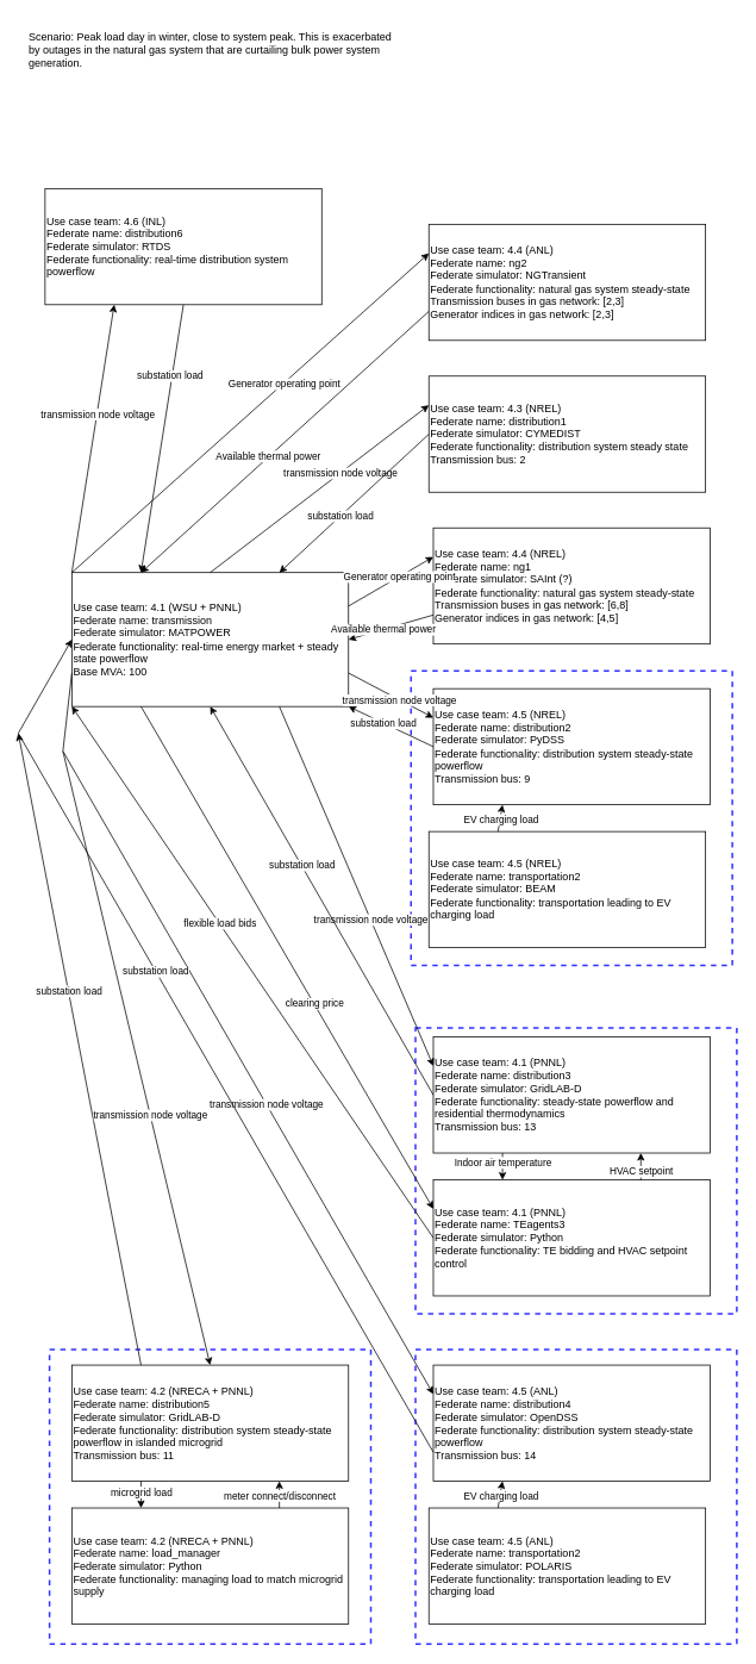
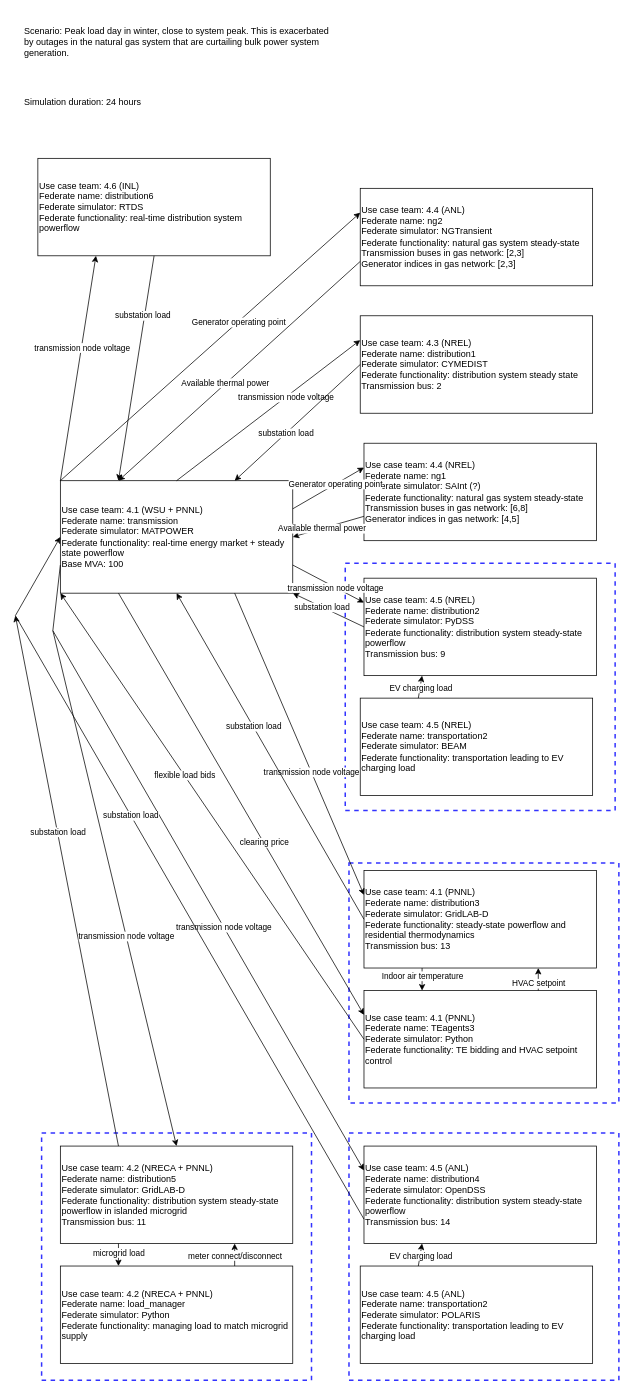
  <mxCell id="0" />
  <mxCell id="1" parent="0" />
  <mxCell id="2" value="" style="rounded=0;whiteSpace=wrap;html=1;dashed=1;fillColor=none;strokeColor=#3333FF;strokeWidth=2;" parent="1" vertex="1"><mxGeometry x="465" y="1510" width="360" height="330" as="geometry" /></mxCell>
  <mxCell id="3" value="" style="rounded=0;whiteSpace=wrap;html=1;dashed=1;fillColor=none;strokeColor=#3333FF;strokeWidth=2;" parent="1" vertex="1"><mxGeometry x="55" y="1510" width="360" height="330" as="geometry" /></mxCell>
  <mxCell id="4" value="" style="rounded=0;whiteSpace=wrap;html=1;dashed=1;fillColor=none;strokeColor=#3333FF;strokeWidth=2;" parent="1" vertex="1"><mxGeometry x="465" y="1150" width="360" height="320" as="geometry" /></mxCell>
  <mxCell id="5" value="" style="rounded=0;whiteSpace=wrap;html=1;dashed=1;fillColor=none;strokeColor=#3333FF;strokeWidth=2;" parent="1" vertex="1"><mxGeometry x="460" y="750" width="360" height="330" as="geometry" /></mxCell>
  <mxCell id="6" value="Use case team: 4.1 (WSU + PNNL)&lt;br&gt;Federate name: transmission&lt;br&gt;Federate simulator: MATPOWER&lt;br&gt;Federate functionality: real-time energy market + steady state powerflow&lt;br&gt;Base MVA: 100" style="rounded=0;whiteSpace=wrap;html=1;align=left;" parent="1" vertex="1"><mxGeometry x="80" y="640" width="310" height="150" as="geometry" /></mxCell>
  <mxCell id="7" value="Use case team: 4.3 (NREL)&lt;br&gt;Federate name: distribution1&lt;br&gt;Federate simulator: CYMEDIST&lt;br&gt;Federate functionality: distribution system steady state&lt;br&gt;Transmission bus: 2" style="rounded=0;whiteSpace=wrap;html=1;align=left;" parent="1" vertex="1"><mxGeometry x="480" y="420" width="310" height="130" as="geometry" /></mxCell>
  <mxCell id="8" value="Use case team: 4.4 (NREL)&lt;br&gt;Federate name: ng1&lt;br&gt;Federate simulator: SAInt (?)&lt;br&gt;Federate functionality: natural gas system steady-state&lt;br&gt;Transmission buses in gas network: [6,8]&lt;br&gt;Generator indices in gas network: [4,5]" style="rounded=0;whiteSpace=wrap;html=1;align=left;" parent="1" vertex="1"><mxGeometry x="485" y="590" width="310" height="130" as="geometry" /></mxCell>
  <mxCell id="9" value="Use case team: 4.5 (NREL)&lt;br&gt;Federate name: distribution2&lt;br&gt;Federate simulator: PyDSS&lt;br&gt;Federate functionality: distribution system steady-state powerflow&lt;br&gt;Transmission bus: 9" style="rounded=0;whiteSpace=wrap;html=1;align=left;" parent="1" vertex="1"><mxGeometry x="485" y="770" width="310" height="130" as="geometry" /></mxCell>
  <mxCell id="10" value="Use case team: 4.5 (NREL)&lt;br&gt;Federate name: transportation2&lt;br&gt;Federate simulator: BEAM&lt;br&gt;Federate functionality: transportation leading to EV charging load" style="rounded=0;whiteSpace=wrap;html=1;align=left;" parent="1" vertex="1"><mxGeometry x="480" y="930" width="310" height="130" as="geometry" /></mxCell>
  <mxCell id="11" value="" style="endArrow=classic;html=1;rounded=0;exitX=0.5;exitY=0;exitDx=0;exitDy=0;entryX=0;entryY=0.25;entryDx=0;entryDy=0;" parent="1" source="6" target="7" edge="1"><mxGeometry width="50" height="50" relative="1" as="geometry"><mxPoint x="490" y="450" as="sourcePoint" /><mxPoint x="540" y="400" as="targetPoint" /></mxGeometry></mxCell>
  <mxCell id="12" value="transmission node voltage" style="edgeLabel;html=1;align=center;verticalAlign=middle;resizable=0;points=[];" parent="11" vertex="1" connectable="0"><mxGeometry x="0.184" relative="1" as="geometry"><mxPoint as="offset" /></mxGeometry></mxCell>
  <mxCell id="13" value="" style="endArrow=classic;html=1;rounded=0;exitX=0;exitY=0.5;exitDx=0;exitDy=0;entryX=0.75;entryY=0;entryDx=0;entryDy=0;" parent="1" source="7" target="6" edge="1"><mxGeometry width="50" height="50" relative="1" as="geometry"><mxPoint x="117.5" y="330" as="sourcePoint" /><mxPoint x="510" y="62.5" as="targetPoint" /></mxGeometry></mxCell>
  <mxCell id="14" value="substation load" style="edgeLabel;html=1;align=center;verticalAlign=middle;resizable=0;points=[];" parent="13" vertex="1" connectable="0"><mxGeometry x="0.184" relative="1" as="geometry"><mxPoint as="offset" /></mxGeometry></mxCell>
  <mxCell id="15" value="" style="endArrow=classic;html=1;rounded=0;exitX=1;exitY=0.25;exitDx=0;exitDy=0;entryX=0;entryY=0.25;entryDx=0;entryDy=0;" parent="1" source="6" target="8" edge="1"><mxGeometry width="50" height="50" relative="1" as="geometry"><mxPoint x="117.5" y="330" as="sourcePoint" /><mxPoint x="510" y="62.5" as="targetPoint" /></mxGeometry></mxCell>
  <mxCell id="16" value="Generator operating point" style="edgeLabel;html=1;align=center;verticalAlign=middle;resizable=0;points=[];" parent="15" vertex="1" connectable="0"><mxGeometry x="0.184" relative="1" as="geometry"><mxPoint as="offset" /></mxGeometry></mxCell>
  <mxCell id="17" value="" style="endArrow=classic;html=1;rounded=0;exitX=0;exitY=0.75;exitDx=0;exitDy=0;entryX=1;entryY=0.5;entryDx=0;entryDy=0;" parent="1" source="8" target="6" edge="1"><mxGeometry width="50" height="50" relative="1" as="geometry"><mxPoint x="350" y="362.5" as="sourcePoint" /><mxPoint x="500" y="262.5" as="targetPoint" /></mxGeometry></mxCell>
  <mxCell id="18" value="Available thermal power" style="edgeLabel;html=1;align=center;verticalAlign=middle;resizable=0;points=[];" parent="17" vertex="1" connectable="0"><mxGeometry x="0.184" relative="1" as="geometry"><mxPoint as="offset" /></mxGeometry></mxCell>
  <mxCell id="19" value="" style="endArrow=classic;html=1;rounded=0;exitX=1;exitY=0.75;exitDx=0;exitDy=0;entryX=0;entryY=0.25;entryDx=0;entryDy=0;" parent="1" source="6" target="9" edge="1"><mxGeometry width="50" height="50" relative="1" as="geometry"><mxPoint x="250" y="600" as="sourcePoint" /><mxPoint x="400" y="500" as="targetPoint" /></mxGeometry></mxCell>
  <mxCell id="20" value="transmission node voltage" style="edgeLabel;html=1;align=center;verticalAlign=middle;resizable=0;points=[];" parent="19" vertex="1" connectable="0"><mxGeometry x="0.184" relative="1" as="geometry"><mxPoint as="offset" /></mxGeometry></mxCell>
  <mxCell id="21" value="" style="endArrow=classic;html=1;rounded=0;exitX=0;exitY=0.5;exitDx=0;exitDy=0;entryX=1;entryY=1;entryDx=0;entryDy=0;" parent="1" source="9" target="6" edge="1"><mxGeometry width="50" height="50" relative="1" as="geometry"><mxPoint x="480" y="507" as="sourcePoint" /><mxPoint x="330" y="574.5" as="targetPoint" /></mxGeometry></mxCell>
  <mxCell id="22" value="substation load" style="edgeLabel;html=1;align=center;verticalAlign=middle;resizable=0;points=[];" parent="21" vertex="1" connectable="0"><mxGeometry x="0.184" relative="1" as="geometry"><mxPoint as="offset" /></mxGeometry></mxCell>
  <mxCell id="23" value="" style="endArrow=classic;html=1;rounded=0;exitX=0.25;exitY=0;exitDx=0;exitDy=0;entryX=0.25;entryY=1;entryDx=0;entryDy=0;" parent="1" source="10" target="9" edge="1"><mxGeometry width="50" height="50" relative="1" as="geometry"><mxPoint x="340" y="685" as="sourcePoint" /><mxPoint x="190" y="752.5" as="targetPoint" /></mxGeometry></mxCell>
  <mxCell id="24" value="EV charging load" style="edgeLabel;html=1;align=center;verticalAlign=middle;resizable=0;points=[];" parent="23" vertex="1" connectable="0"><mxGeometry x="0.184" relative="1" as="geometry"><mxPoint y="4" as="offset" /></mxGeometry></mxCell>
  <mxCell id="25" value="Use case team: 4.1 (PNNL)&lt;br&gt;Federate name: distribution3&lt;br&gt;Federate simulator: GridLAB-D&lt;br&gt;Federate functionality: steady-state powerflow and residential thermodynamics&lt;br&gt;Transmission bus: 13" style="rounded=0;whiteSpace=wrap;html=1;align=left;" parent="1" vertex="1"><mxGeometry x="485" y="1160" width="310" height="130" as="geometry" /></mxCell>
  <mxCell id="26" value="" style="endArrow=classic;html=1;rounded=0;exitX=0.75;exitY=1;exitDx=0;exitDy=0;entryX=0;entryY=0.25;entryDx=0;entryDy=0;" parent="1" source="6" target="25" edge="1"><mxGeometry width="50" height="50" relative="1" as="geometry"><mxPoint x="30" y="842.5" as="sourcePoint" /><mxPoint x="422.5" y="575" as="targetPoint" /></mxGeometry></mxCell>
  <mxCell id="27" value="transmission node voltage" style="edgeLabel;html=1;align=center;verticalAlign=middle;resizable=0;points=[];" parent="26" vertex="1" connectable="0"><mxGeometry x="0.184" relative="1" as="geometry"><mxPoint as="offset" /></mxGeometry></mxCell>
  <mxCell id="28" value="" style="endArrow=classic;html=1;rounded=0;exitX=0;exitY=0.5;exitDx=0;exitDy=0;entryX=0.5;entryY=1;entryDx=0;entryDy=0;" parent="1" source="25" target="6" edge="1"><mxGeometry width="50" height="50" relative="1" as="geometry"><mxPoint x="245" y="590" as="sourcePoint" /><mxPoint x="-70" y="825" as="targetPoint" /></mxGeometry></mxCell>
  <mxCell id="29" value="substation load" style="edgeLabel;html=1;align=center;verticalAlign=middle;resizable=0;points=[];" parent="28" vertex="1" connectable="0"><mxGeometry x="0.184" relative="1" as="geometry"><mxPoint as="offset" /></mxGeometry></mxCell>
  <mxCell id="30" value="Use case team: 4.1 (PNNL)&lt;br&gt;Federate name: TEagents3&lt;br&gt;Federate simulator: Python&lt;br&gt;Federate functionality: TE bidding and HVAC setpoint control" style="rounded=0;whiteSpace=wrap;html=1;align=left;" parent="1" vertex="1"><mxGeometry x="485" y="1320" width="310" height="130" as="geometry" /></mxCell>
  <mxCell id="31" value="" style="endArrow=classic;html=1;rounded=0;exitX=0.25;exitY=1;exitDx=0;exitDy=0;entryX=0;entryY=0.25;entryDx=0;entryDy=0;" parent="1" source="6" target="30" edge="1"><mxGeometry width="50" height="50" relative="1" as="geometry"><mxPoint x="147.5" y="530" as="sourcePoint" /><mxPoint x="375" y="852.5" as="targetPoint" /></mxGeometry></mxCell>
  <mxCell id="32" value="clearing price" style="edgeLabel;html=1;align=center;verticalAlign=middle;resizable=0;points=[];" parent="31" vertex="1" connectable="0"><mxGeometry x="0.184" relative="1" as="geometry"><mxPoint as="offset" /></mxGeometry></mxCell>
  <mxCell id="33" value="" style="endArrow=classic;html=1;rounded=0;exitX=0;exitY=0.5;exitDx=0;exitDy=0;entryX=0;entryY=1;entryDx=0;entryDy=0;" parent="1" source="30" target="6" edge="1"><mxGeometry width="50" height="50" relative="1" as="geometry"><mxPoint x="375" y="885" as="sourcePoint" /><mxPoint x="70" y="530" as="targetPoint" /></mxGeometry></mxCell>
  <mxCell id="34" value="flexible load bids" style="edgeLabel;html=1;align=center;verticalAlign=middle;resizable=0;points=[];" parent="33" vertex="1" connectable="0"><mxGeometry x="0.184" relative="1" as="geometry"><mxPoint as="offset" /></mxGeometry></mxCell>
  <mxCell id="35" value="" style="endArrow=classic;html=1;rounded=0;entryX=0.25;entryY=0;entryDx=0;entryDy=0;exitX=0.25;exitY=1;exitDx=0;exitDy=0;" parent="1" source="25" target="30" edge="1"><mxGeometry width="50" height="50" relative="1" as="geometry"><mxPoint x="260" y="1050" as="sourcePoint" /><mxPoint x="500" y="942.5" as="targetPoint" /></mxGeometry></mxCell>
  <mxCell id="36" value="Indoor air temperature" style="edgeLabel;html=1;align=center;verticalAlign=middle;resizable=0;points=[];" parent="35" vertex="1" connectable="0"><mxGeometry x="0.184" relative="1" as="geometry"><mxPoint y="-8" as="offset" /></mxGeometry></mxCell>
  <mxCell id="37" value="" style="endArrow=classic;html=1;rounded=0;entryX=0.75;entryY=1;entryDx=0;entryDy=0;exitX=0.75;exitY=0;exitDx=0;exitDy=0;" parent="1" source="30" target="25" edge="1"><mxGeometry width="50" height="50" relative="1" as="geometry"><mxPoint x="722.5" y="910" as="sourcePoint" /><mxPoint x="722.5" y="880" as="targetPoint" /></mxGeometry></mxCell>
  <mxCell id="38" value="HVAC setpoint" style="edgeLabel;html=1;align=center;verticalAlign=middle;resizable=0;points=[];" parent="37" vertex="1" connectable="0"><mxGeometry x="0.184" relative="1" as="geometry"><mxPoint y="8" as="offset" /></mxGeometry></mxCell>
  <mxCell id="39" value="Use case team: 4.4 (ANL)&lt;br&gt;Federate name: ng2&lt;br&gt;Federate simulator: NGTransient&lt;br&gt;Federate functionality: natural gas system steady-state&lt;br&gt;Transmission buses in gas network: [2,3]&lt;br&gt;Generator indices in gas network: [2,3]" style="rounded=0;whiteSpace=wrap;html=1;align=left;" parent="1" vertex="1"><mxGeometry x="480" y="250" width="310" height="130" as="geometry" /></mxCell>
  <mxCell id="40" value="" style="endArrow=classic;html=1;rounded=0;exitX=0;exitY=0;exitDx=0;exitDy=0;entryX=0;entryY=0.25;entryDx=0;entryDy=0;" parent="1" source="6" target="39" edge="1"><mxGeometry width="50" height="50" relative="1" as="geometry"><mxPoint x="120" y="465" as="sourcePoint" /><mxPoint x="440" y="350" as="targetPoint" /></mxGeometry></mxCell>
  <mxCell id="41" value="Generator operating point" style="edgeLabel;html=1;align=center;verticalAlign=middle;resizable=0;points=[];" parent="40" vertex="1" connectable="0"><mxGeometry x="0.184" relative="1" as="geometry"><mxPoint as="offset" /></mxGeometry></mxCell>
  <mxCell id="42" value="" style="endArrow=classic;html=1;rounded=0;exitX=0;exitY=0.75;exitDx=0;exitDy=0;entryX=0.25;entryY=0;entryDx=0;entryDy=0;" parent="1" source="39" target="6" edge="1"><mxGeometry width="50" height="50" relative="1" as="geometry"><mxPoint x="275" y="475" as="sourcePoint" /><mxPoint x="120" y="460" as="targetPoint" /></mxGeometry></mxCell>
  <mxCell id="43" value="Available thermal power" style="edgeLabel;html=1;align=center;verticalAlign=middle;resizable=0;points=[];" parent="42" vertex="1" connectable="0"><mxGeometry x="0.184" relative="1" as="geometry"><mxPoint x="11" y="-11" as="offset" /></mxGeometry></mxCell>
  <mxCell id="44" value="Use case team: 4.5 (ANL)&lt;br&gt;Federate name: distribution4&lt;br&gt;Federate simulator: OpenDSS&lt;br&gt;Federate functionality: distribution system steady-state powerflow&lt;br&gt;Transmission bus: 14" style="rounded=0;whiteSpace=wrap;html=1;align=left;" parent="1" vertex="1"><mxGeometry x="485" y="1527.5" width="310" height="130" as="geometry" /></mxCell>
  <mxCell id="45" value="Use case team: 4.5 (ANL)&lt;br&gt;Federate name: transportation2&lt;br&gt;Federate simulator: POLARIS&lt;br&gt;Federate functionality: transportation leading to EV charging load" style="rounded=0;whiteSpace=wrap;html=1;align=left;" parent="1" vertex="1"><mxGeometry x="480" y="1687.5" width="310" height="130" as="geometry" /></mxCell>
  <mxCell id="46" value="" style="endArrow=classic;html=1;rounded=0;exitX=0;exitY=0.75;exitDx=0;exitDy=0;entryX=0;entryY=0.25;entryDx=0;entryDy=0;" parent="1" source="6" target="44" edge="1"><mxGeometry width="50" height="50" relative="1" as="geometry"><mxPoint x="390" y="1510" as="sourcePoint" /><mxPoint x="400" y="1257.5" as="targetPoint" /><Array as="points"><mxPoint x="70" y="840" /></Array></mxGeometry></mxCell>
  <mxCell id="47" value="transmission node voltage" style="edgeLabel;html=1;align=center;verticalAlign=middle;resizable=0;points=[];" parent="46" vertex="1" connectable="0"><mxGeometry x="0.184" relative="1" as="geometry"><mxPoint as="offset" /></mxGeometry></mxCell>
  <mxCell id="48" value="" style="endArrow=classic;html=1;rounded=0;exitX=0;exitY=0.75;exitDx=0;exitDy=0;entryX=0;entryY=0.5;entryDx=0;entryDy=0;" parent="1" source="44" target="6" edge="1"><mxGeometry width="50" height="50" relative="1" as="geometry"><mxPoint x="480" y="1264.5" as="sourcePoint" /><mxPoint x="390" y="1547.5" as="targetPoint" /><Array as="points"><mxPoint x="20" y="820" /></Array></mxGeometry></mxCell>
  <mxCell id="49" value="substation load" style="edgeLabel;html=1;align=center;verticalAlign=middle;resizable=0;points=[];" parent="48" vertex="1" connectable="0"><mxGeometry x="0.184" relative="1" as="geometry"><mxPoint as="offset" /></mxGeometry></mxCell>
  <mxCell id="50" value="" style="endArrow=classic;html=1;rounded=0;exitX=0.25;exitY=0;exitDx=0;exitDy=0;entryX=0.25;entryY=1;entryDx=0;entryDy=0;" parent="1" source="45" target="44" edge="1"><mxGeometry width="50" height="50" relative="1" as="geometry"><mxPoint x="340" y="1442.5" as="sourcePoint" /><mxPoint x="190" y="1510" as="targetPoint" /></mxGeometry></mxCell>
  <mxCell id="51" value="EV charging load" style="edgeLabel;html=1;align=center;verticalAlign=middle;resizable=0;points=[];" parent="50" vertex="1" connectable="0"><mxGeometry x="0.184" relative="1" as="geometry"><mxPoint y="4" as="offset" /></mxGeometry></mxCell>
  <mxCell id="52" value="&lt;span style=&quot;&quot;&gt;Scenario: Peak load day in winter, close to system peak. This is exacerbated by outages in the natural gas system that are curtailing bulk power system generation.&lt;/span&gt;" style="text;html=1;strokeColor=none;fillColor=none;align=left;verticalAlign=middle;whiteSpace=wrap;rounded=0;dashed=1;" parent="1" vertex="1"><mxGeometry x="30" y="20" width="410" height="70" as="geometry" /></mxCell>
+ <mxCell id="53" value="&lt;span style=&quot;&quot;&gt;Simulation duration: 24 hours&lt;br&gt;&lt;/span&gt;" style="text;html=1;strokeColor=none;fillColor=none;align=left;verticalAlign=middle;whiteSpace=wrap;rounded=0;dashed=1;" parent="1" vertex="1"><mxGeometry x="30" y="100" width="410" height="70" as="geometry" /></mxCell>
  <mxCell id="54" value="Use case team: 4.2 (NRECA + PNNL)&lt;br&gt;Federate name: distribution5&lt;br&gt;Federate simulator: GridLAB-D&lt;br&gt;Federate functionality: distribution system steady-state powerflow in islanded microgrid&lt;br&gt;Transmission bus: 11" style="rounded=0;whiteSpace=wrap;html=1;align=left;" parent="1" vertex="1"><mxGeometry x="80" y="1527.5" width="310" height="130" as="geometry" /></mxCell>
  <mxCell id="55" value="Use case team: 4.2 (NRECA + PNNL)&lt;br&gt;Federate name: load_manager&lt;br&gt;Federate simulator: Python&lt;br&gt;Federate functionality: managing load to match microgrid supply" style="rounded=0;whiteSpace=wrap;html=1;align=left;" parent="1" vertex="1"><mxGeometry x="80" y="1687.5" width="310" height="130" as="geometry" /></mxCell>
  <mxCell id="56" value="" style="endArrow=classic;html=1;rounded=0;entryX=0.25;entryY=0;entryDx=0;entryDy=0;exitX=0.25;exitY=1;exitDx=0;exitDy=0;" parent="1" source="54" target="55" edge="1"><mxGeometry width="50" height="50" relative="1" as="geometry"><mxPoint x="313" y="1660" as="sourcePoint" /><mxPoint x="312.5" y="1680" as="targetPoint" /></mxGeometry></mxCell>
  <mxCell id="57" value="microgrid load" style="edgeLabel;html=1;align=center;verticalAlign=middle;resizable=0;points=[];" parent="56" vertex="1" connectable="0"><mxGeometry x="0.184" relative="1" as="geometry"><mxPoint y="-6" as="offset" /></mxGeometry></mxCell>
  <mxCell id="58" value="" style="endArrow=classic;html=1;rounded=0;entryX=0.75;entryY=1;entryDx=0;entryDy=0;exitX=0.75;exitY=0;exitDx=0;exitDy=0;" parent="1" source="55" target="54" edge="1"><mxGeometry width="50" height="50" relative="1" as="geometry"><mxPoint x="737.5" y="1340" as="sourcePoint" /><mxPoint x="737.5" y="1310" as="targetPoint" /></mxGeometry></mxCell>
  <mxCell id="59" value="meter connect/disconnect" style="edgeLabel;html=1;align=center;verticalAlign=middle;resizable=0;points=[];" parent="58" vertex="1" connectable="0"><mxGeometry x="0.184" relative="1" as="geometry"><mxPoint y="4" as="offset" /></mxGeometry></mxCell>
  <mxCell id="60" value="" style="endArrow=classic;html=1;rounded=0;exitX=0.25;exitY=0;exitDx=0;exitDy=0;" parent="1" source="54" edge="1"><mxGeometry width="50" height="50" relative="1" as="geometry"><mxPoint x="495" y="1635" as="sourcePoint" /><mxPoint x="20" y="820" as="targetPoint" /></mxGeometry></mxCell>
  <mxCell id="61" value="substation load" style="edgeLabel;html=1;align=center;verticalAlign=middle;resizable=0;points=[];" parent="60" vertex="1" connectable="0"><mxGeometry x="0.184" relative="1" as="geometry"><mxPoint as="offset" /></mxGeometry></mxCell>
  <mxCell id="62" value="" style="endArrow=classic;html=1;rounded=0;entryX=0.5;entryY=0;entryDx=0;entryDy=0;" parent="1" target="54" edge="1"><mxGeometry width="50" height="50" relative="1" as="geometry"><mxPoint x="70" y="840" as="sourcePoint" /><mxPoint x="495" y="1570" as="targetPoint" /></mxGeometry></mxCell>
  <mxCell id="63" value="transmission node voltage" style="edgeLabel;html=1;align=center;verticalAlign=middle;resizable=0;points=[];" parent="62" vertex="1" connectable="0"><mxGeometry x="0.184" relative="1" as="geometry"><mxPoint as="offset" /></mxGeometry></mxCell>
  <mxCell id="64" value="Use case team: 4.6 (INL)&lt;br&gt;Federate name: distribution6&lt;br&gt;Federate simulator: RTDS&lt;br&gt;Federate functionality: real-time distribution system powerflow&lt;br&gt;" style="rounded=0;whiteSpace=wrap;html=1;align=left;" parent="1" vertex="1"><mxGeometry x="50" y="210" width="310" height="130" as="geometry" /></mxCell>
  <mxCell id="65" value="" style="endArrow=classic;html=1;rounded=0;exitX=0;exitY=0;exitDx=0;exitDy=0;entryX=0.25;entryY=1;entryDx=0;entryDy=0;" parent="1" source="6" target="64" edge="1"><mxGeometry width="50" height="50" relative="1" as="geometry"><mxPoint x="245" y="650" as="sourcePoint" /><mxPoint x="490" y="462.5" as="targetPoint" /></mxGeometry></mxCell>
  <mxCell id="66" value="transmission node voltage" style="edgeLabel;html=1;align=center;verticalAlign=middle;resizable=0;points=[];" parent="65" vertex="1" connectable="0"><mxGeometry x="0.184" relative="1" as="geometry"><mxPoint as="offset" /></mxGeometry></mxCell>
  <mxCell id="67" value="" style="endArrow=classic;html=1;rounded=0;exitX=0.5;exitY=1;exitDx=0;exitDy=0;entryX=0.25;entryY=0;entryDx=0;entryDy=0;" parent="1" source="64" target="6" edge="1"><mxGeometry width="50" height="50" relative="1" as="geometry"><mxPoint x="490" y="495" as="sourcePoint" /><mxPoint x="160" y="630" as="targetPoint" /></mxGeometry></mxCell>
  <mxCell id="68" value="substation load" style="edgeLabel;html=1;align=center;verticalAlign=middle;resizable=0;points=[];" parent="67" vertex="1" connectable="0"><mxGeometry x="0.184" relative="1" as="geometry"><mxPoint x="13" y="-98" as="offset" /></mxGeometry></mxCell>
